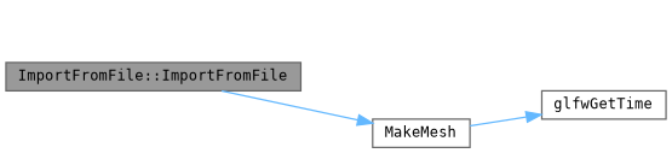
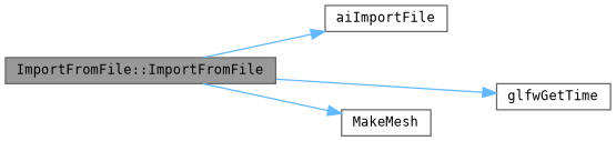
  digraph {
    rankdir=LR
    node [color=grey40 fillcolor=white fontname=Terminal fontsize=10 shape=box style=filled]
    edge [color=steelblue1 fontname=Terminal fontsize=10 labelfontname=Helvetica labelfontsize=10 style=solid]
    n1 [color=gray40 fillcolor=grey60 fontcolor=black height=0.2 label="ImportFromFile::ImportFromFile" width=0.4]
+   n2 [height=0.2 label=aiImportFile width=0.4]
    n3 [height=0.2 label=glfwGetTime width=0.4]
    n4 [height=0.2 label=MakeMesh width=0.4]
-   n4 -> n3
+   n1 -> n2
+   n1 -> n3
    n1 -> n4
  }
